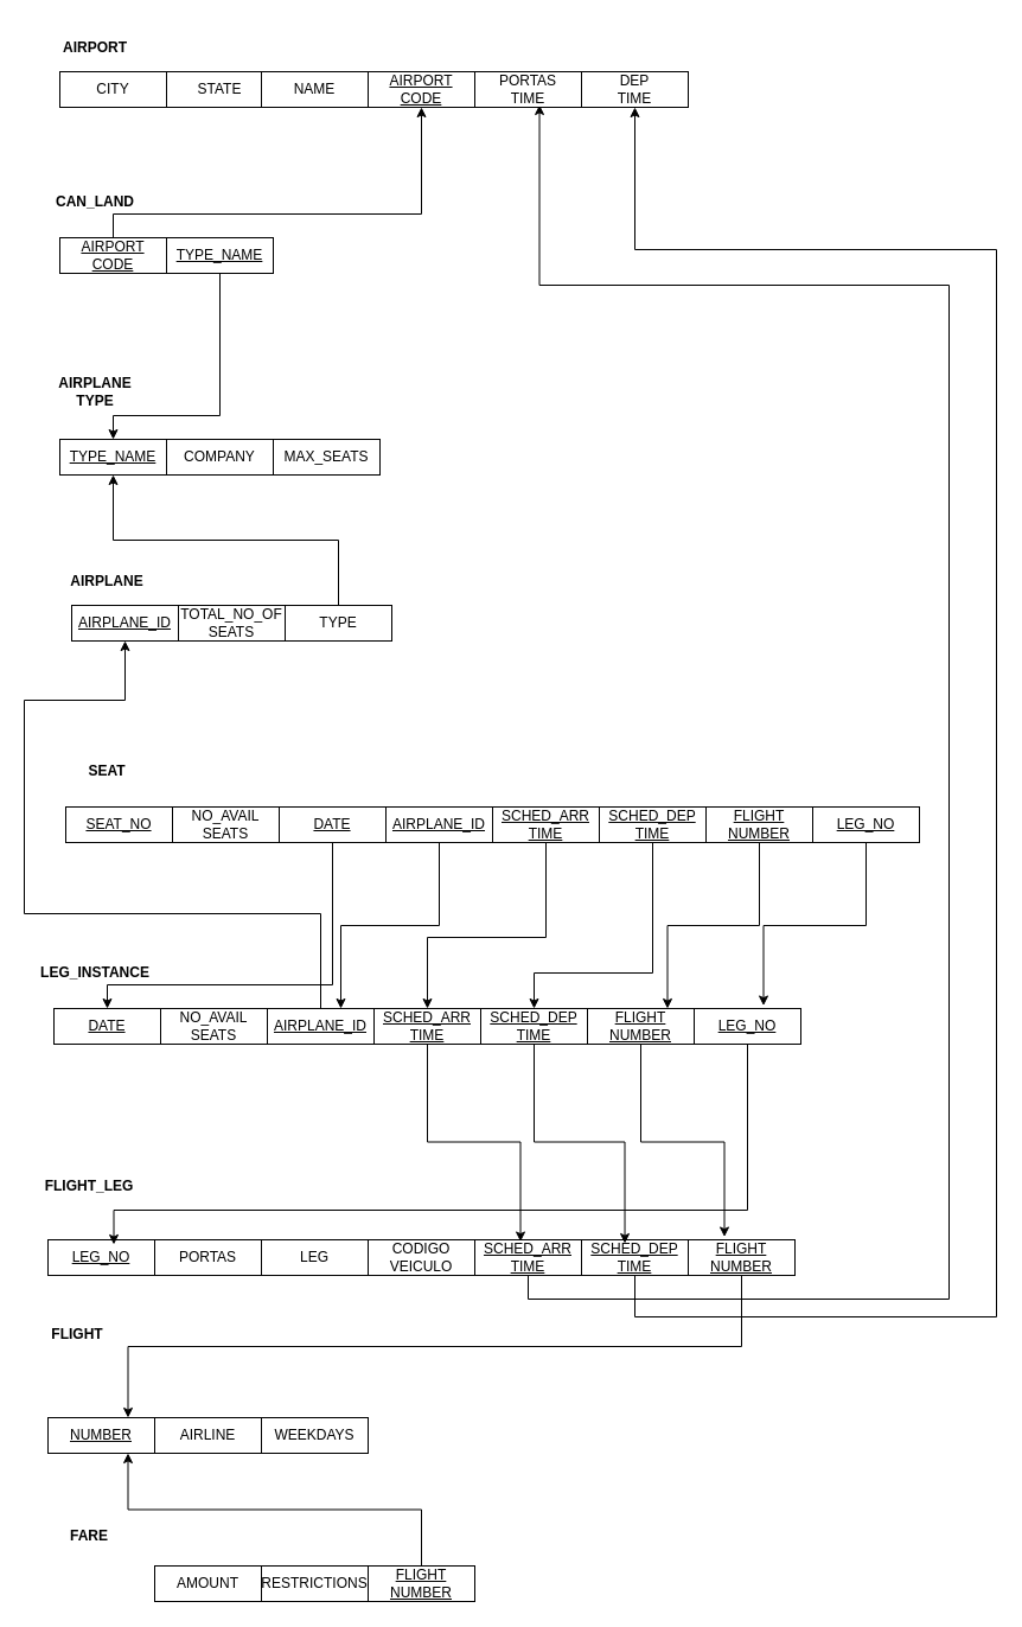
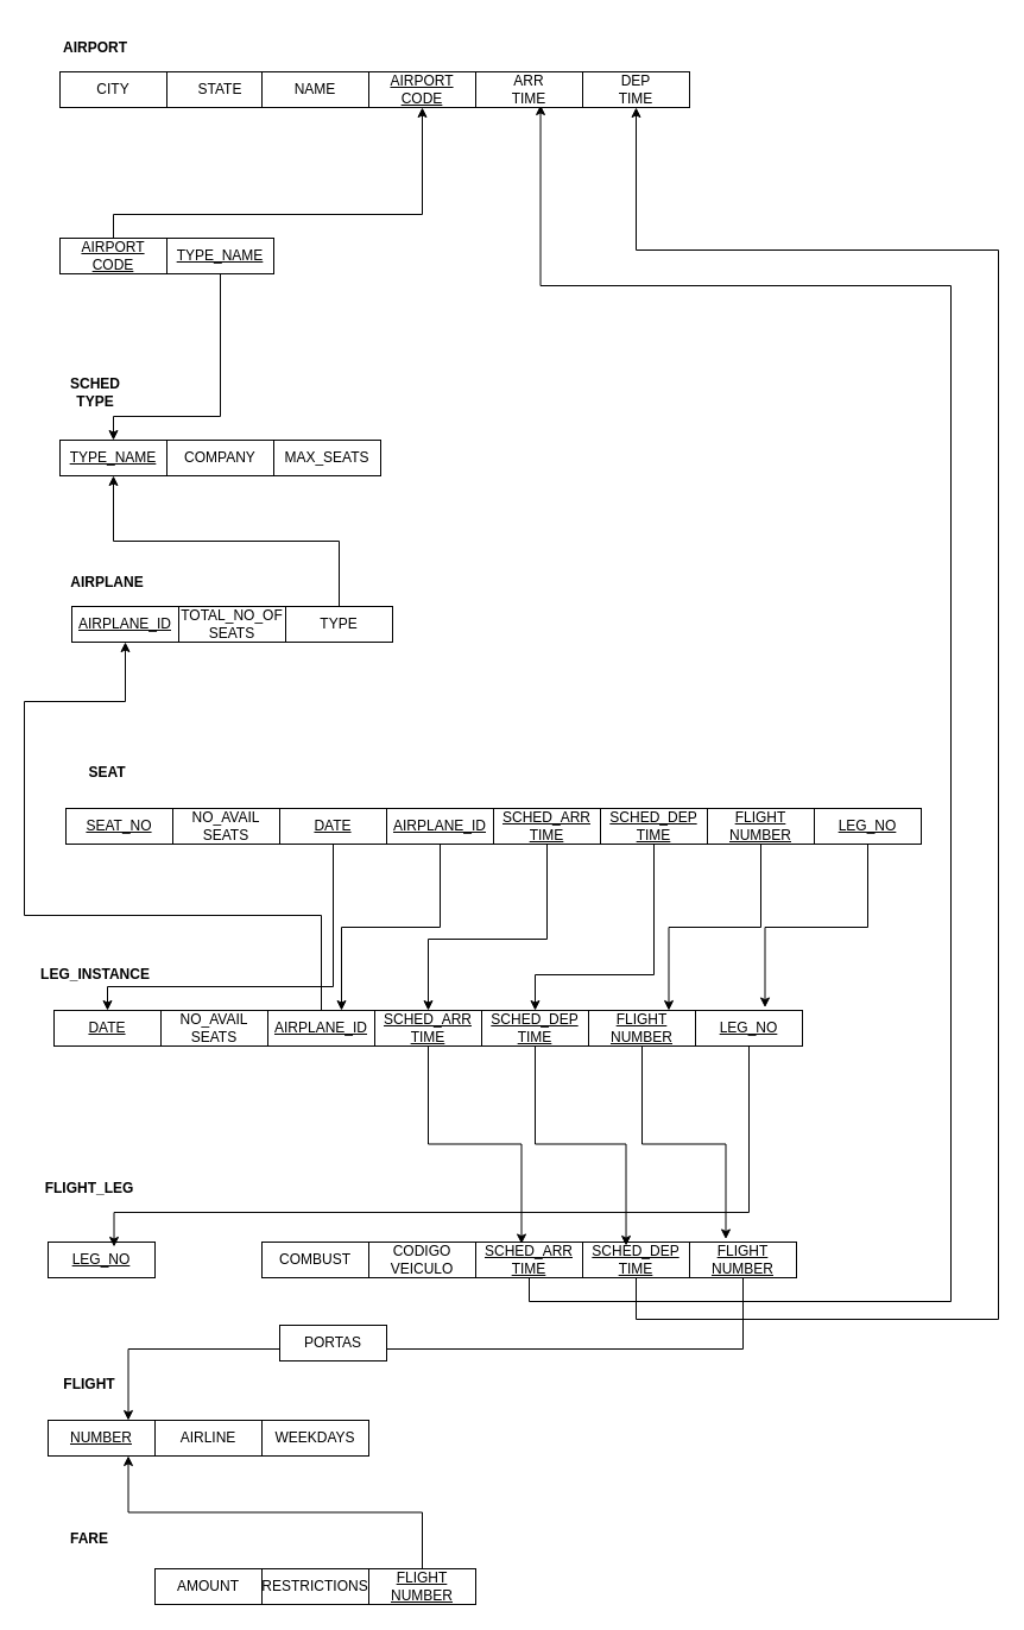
  <mxCell id="0" />
  <mxCell id="1" parent="0" />
  <mxCell id="2" value="&lt;b&gt;AIRPORT&lt;/b&gt;" style="text;html=1;strokeColor=none;fillColor=none;align=center;verticalAlign=middle;whiteSpace=wrap;rounded=0;" vertex="1" parent="1"><mxGeometry x="40" y="20" width="80" height="40" as="geometry" /></mxCell>
  <mxCell id="3" value="CITY" style="rounded=0;whiteSpace=wrap;html=1;" vertex="1" parent="1"><mxGeometry x="50" y="60" width="90" height="30" as="geometry" /></mxCell>
  <mxCell id="4" style="edgeStyle=orthogonalEdgeStyle;rounded=0;orthogonalLoop=1;jettySize=auto;html=1;exitX=0.5;exitY=0;exitDx=0;exitDy=0;entryX=0.75;entryY=1;entryDx=0;entryDy=0;" edge="1" parent="1" source="5" target="37"><mxGeometry relative="1" as="geometry" /></mxCell>
  <mxCell id="5" value="&lt;u&gt;FLIGHT&lt;br&gt;NUMBER&lt;/u&gt;" style="rounded=0;whiteSpace=wrap;html=1;" vertex="1" parent="1"><mxGeometry x="310" y="1320" width="90" height="30" as="geometry" /></mxCell>
  <mxCell id="6" value="STATE" style="rounded=0;whiteSpace=wrap;html=1;" vertex="1" parent="1"><mxGeometry x="140" y="60" width="90" height="30" as="geometry" /></mxCell>
  <mxCell id="7" value="NAME" style="rounded=0;whiteSpace=wrap;html=1;" vertex="1" parent="1"><mxGeometry x="220" y="60" width="90" height="30" as="geometry" /></mxCell>
  <mxCell id="8" value="&lt;u&gt;TYPE_NAME&lt;/u&gt;" style="rounded=0;whiteSpace=wrap;html=1;" vertex="1" parent="1"><mxGeometry x="50" y="370" width="90" height="30" as="geometry" /></mxCell>
  <mxCell id="9" value="&lt;u&gt;AIRPORT&lt;br&gt;CODE&lt;/u&gt;" style="rounded=0;whiteSpace=wrap;html=1;" vertex="1" parent="1"><mxGeometry x="310" y="60" width="90" height="30" as="geometry" /></mxCell>
- <mxCell id="10" value="&lt;b&gt;FLIGHT&lt;/b&gt;" style="text;html=1;strokeColor=none;fillColor=none;align=center;verticalAlign=middle;whiteSpace=wrap;rounded=0;" vertex="1" parent="1"><mxGeometry x="25" y="1105" width="80" height="40" as="geometry" /></mxCell>
+ <mxCell id="10" value="&lt;b&gt;FLIGHT&lt;/b&gt;" style="text;html=1;strokeColor=none;fillColor=none;align=center;verticalAlign=middle;whiteSpace=wrap;rounded=0;" vertex="1" parent="1"><mxGeometry x="35" y="1145" width="80" height="40" as="geometry" /></mxCell>
  <mxCell id="11" value="&lt;b&gt;AIRPLANE&lt;/b&gt;" style="text;html=1;strokeColor=none;fillColor=none;align=center;verticalAlign=middle;whiteSpace=wrap;rounded=0;" vertex="1" parent="1"><mxGeometry x="50" y="470" width="80" height="40" as="geometry" /></mxCell>
- <mxCell id="12" value="&lt;b&gt;AIRPLANE&lt;br&gt;TYPE&lt;br&gt;&lt;/b&gt;" style="text;html=1;strokeColor=none;fillColor=none;align=center;verticalAlign=middle;whiteSpace=wrap;rounded=0;" vertex="1" parent="1"><mxGeometry x="40" y="310" width="80" height="40" as="geometry" /></mxCell>
- <mxCell id="13" value="&lt;b&gt;CAN_LAND&lt;/b&gt;" style="text;html=1;strokeColor=none;fillColor=none;align=center;verticalAlign=middle;whiteSpace=wrap;rounded=0;" vertex="1" parent="1"><mxGeometry x="40" y="150" width="80" height="40" as="geometry" /></mxCell>
+ <mxCell id="12" value="&lt;b&gt;SCHED&lt;br&gt;TYPE&lt;br&gt;&lt;/b&gt;" style="text;html=1;strokeColor=none;fillColor=none;align=center;verticalAlign=middle;whiteSpace=wrap;rounded=0;" vertex="1" parent="1"><mxGeometry x="40" y="310" width="80" height="40" as="geometry" /></mxCell>
  <mxCell id="14" value="&lt;b&gt;FLIGHT_LEG&lt;br&gt;&lt;/b&gt;" style="text;html=1;strokeColor=none;fillColor=none;align=center;verticalAlign=middle;whiteSpace=wrap;rounded=0;" vertex="1" parent="1"><mxGeometry x="35" y="980" width="80" height="40" as="geometry" /></mxCell>
  <mxCell id="15" value="COMPANY" style="rounded=0;whiteSpace=wrap;html=1;" vertex="1" parent="1"><mxGeometry x="140" y="370" width="90" height="30" as="geometry" /></mxCell>
  <mxCell id="16" value="MAX_SEATS" style="rounded=0;whiteSpace=wrap;html=1;" vertex="1" parent="1"><mxGeometry x="230" y="370" width="90" height="30" as="geometry" /></mxCell>
  <mxCell id="17" style="edgeStyle=orthogonalEdgeStyle;rounded=0;orthogonalLoop=1;jettySize=auto;html=1;exitX=0.5;exitY=0;exitDx=0;exitDy=0;entryX=0.5;entryY=1;entryDx=0;entryDy=0;" edge="1" parent="1" source="18" target="8"><mxGeometry relative="1" as="geometry" /></mxCell>
  <mxCell id="18" value="TYPE" style="rounded=0;whiteSpace=wrap;html=1;" vertex="1" parent="1"><mxGeometry x="240" y="510" width="90" height="30" as="geometry" /></mxCell>
  <mxCell id="19" value="&lt;u&gt;AIRPLANE_ID&lt;/u&gt;" style="rounded=0;whiteSpace=wrap;html=1;" vertex="1" parent="1"><mxGeometry x="60" y="510" width="90" height="30" as="geometry" /></mxCell>
  <mxCell id="20" value="TOTAL_NO_OF&lt;br&gt;SEATS" style="rounded=0;whiteSpace=wrap;html=1;" vertex="1" parent="1"><mxGeometry x="150" y="510" width="90" height="30" as="geometry" /></mxCell>
  <mxCell id="21" style="edgeStyle=orthogonalEdgeStyle;rounded=0;orthogonalLoop=1;jettySize=auto;html=1;exitX=0.5;exitY=1;exitDx=0;exitDy=0;entryX=0.5;entryY=0;entryDx=0;entryDy=0;" edge="1" parent="1" source="22" target="8"><mxGeometry relative="1" as="geometry"><Array as="points"><mxPoint x="185" y="350" /><mxPoint x="95" y="350" /></Array></mxGeometry></mxCell>
  <mxCell id="22" value="&lt;u&gt;TYPE_NAME&lt;/u&gt;" style="rounded=0;whiteSpace=wrap;html=1;" vertex="1" parent="1"><mxGeometry x="140" y="200" width="90" height="30" as="geometry" /></mxCell>
  <mxCell id="23" style="edgeStyle=orthogonalEdgeStyle;rounded=0;orthogonalLoop=1;jettySize=auto;html=1;exitX=0.5;exitY=0;exitDx=0;exitDy=0;entryX=0.5;entryY=1;entryDx=0;entryDy=0;" edge="1" parent="1" source="24" target="9"><mxGeometry relative="1" as="geometry"><Array as="points"><mxPoint x="95" y="180" /><mxPoint x="355" y="180" /></Array></mxGeometry></mxCell>
  <mxCell id="24" value="&lt;u&gt;AIRPORT&lt;br&gt;CODE&lt;br&gt;&lt;/u&gt;" style="rounded=0;whiteSpace=wrap;html=1;" vertex="1" parent="1"><mxGeometry x="50" y="200" width="90" height="30" as="geometry" /></mxCell>
  <mxCell id="25" value="&lt;u&gt;LEG_NO&lt;/u&gt;" style="rounded=0;whiteSpace=wrap;html=1;" vertex="1" parent="1"><mxGeometry x="40" y="1045" width="90" height="30" as="geometry" /></mxCell>
  <mxCell id="26" style="edgeStyle=orthogonalEdgeStyle;rounded=0;orthogonalLoop=1;jettySize=auto;html=1;exitX=0.5;exitY=1;exitDx=0;exitDy=0;entryX=0.75;entryY=0;entryDx=0;entryDy=0;" edge="1" parent="1" source="27" target="37"><mxGeometry relative="1" as="geometry" /></mxCell>
  <mxCell id="27" value="&lt;u&gt;FLIGHT&lt;br&gt;NUMBER&lt;/u&gt;" style="rounded=0;whiteSpace=wrap;html=1;" vertex="1" parent="1"><mxGeometry x="580" y="1045" width="90" height="30" as="geometry" /></mxCell>
  <mxCell id="28" style="edgeStyle=orthogonalEdgeStyle;rounded=0;orthogonalLoop=1;jettySize=auto;html=1;exitX=0.5;exitY=1;exitDx=0;exitDy=0;" edge="1" parent="1" source="29" target="70"><mxGeometry relative="1" as="geometry"><mxPoint x="850" y="130" as="targetPoint" /><Array as="points"><mxPoint x="535" y="1110" /><mxPoint x="840" y="1110" /><mxPoint x="840" y="210" /><mxPoint x="535" y="210" /></Array></mxGeometry></mxCell>
  <mxCell id="29" value="&lt;u&gt;SCHED_DEP&lt;br&gt;TIME&lt;/u&gt;" style="rounded=0;whiteSpace=wrap;html=1;" vertex="1" parent="1"><mxGeometry x="490" y="1045" width="90" height="30" as="geometry" /></mxCell>
  <mxCell id="30" style="edgeStyle=orthogonalEdgeStyle;rounded=0;orthogonalLoop=1;jettySize=auto;html=1;exitX=0.5;exitY=1;exitDx=0;exitDy=0;entryX=0.606;entryY=0.933;entryDx=0;entryDy=0;entryPerimeter=0;" edge="1" parent="1" source="31" target="69"><mxGeometry relative="1" as="geometry"><mxPoint x="790" y="110" as="targetPoint" /><Array as="points"><mxPoint x="445" y="1095" /><mxPoint x="800" y="1095" /><mxPoint x="800" y="240" /><mxPoint x="455" y="240" /></Array></mxGeometry></mxCell>
  <mxCell id="31" value="&lt;u&gt;SCHED_ARR&lt;br&gt;TIME&lt;/u&gt;" style="rounded=0;whiteSpace=wrap;html=1;" vertex="1" parent="1"><mxGeometry x="400" y="1045" width="90" height="30" as="geometry" /></mxCell>
  <mxCell id="32" value="WEEKDAYS" style="rounded=0;whiteSpace=wrap;html=1;" vertex="1" parent="1"><mxGeometry x="220" y="1195" width="90" height="30" as="geometry" /></mxCell>
  <mxCell id="33" value="CODIGO&lt;br&gt;VEICULO" style="rounded=0;whiteSpace=wrap;html=1;" vertex="1" parent="1"><mxGeometry x="310" y="1045" width="90" height="30" as="geometry" /></mxCell>
  <mxCell id="34" style="edgeStyle=orthogonalEdgeStyle;rounded=0;orthogonalLoop=1;jettySize=auto;html=1;exitX=0.5;exitY=0;exitDx=0;exitDy=0;entryX=0.5;entryY=1;entryDx=0;entryDy=0;" edge="1" parent="1" source="35" target="19"><mxGeometry relative="1" as="geometry"><Array as="points"><mxPoint x="270" y="770" /><mxPoint x="20" y="770" /><mxPoint x="20" y="590" /><mxPoint x="105" y="590" /></Array></mxGeometry></mxCell>
  <mxCell id="35" value="&lt;u&gt;AIRPLANE_ID&lt;/u&gt;" style="rounded=0;whiteSpace=wrap;html=1;" vertex="1" parent="1"><mxGeometry x="225" y="850" width="90" height="30" as="geometry" /></mxCell>
  <mxCell id="36" value="AIRLINE" style="rounded=0;whiteSpace=wrap;html=1;" vertex="1" parent="1"><mxGeometry x="130" y="1195" width="90" height="30" as="geometry" /></mxCell>
  <mxCell id="37" value="&lt;u&gt;NUMBER&lt;/u&gt;" style="rounded=0;whiteSpace=wrap;html=1;" vertex="1" parent="1"><mxGeometry x="40" y="1195" width="90" height="30" as="geometry" /></mxCell>
- <mxCell id="38" value="LEG" style="rounded=0;whiteSpace=wrap;html=1;" vertex="1" parent="1"><mxGeometry x="220" y="1045" width="90" height="30" as="geometry" /></mxCell>
- <mxCell id="39" value="PORTAS" style="rounded=0;whiteSpace=wrap;html=1;" vertex="1" parent="1"><mxGeometry x="130" y="1045" width="90" height="30" as="geometry" /></mxCell>
+ <mxCell id="38" value="COMBUST" style="rounded=0;whiteSpace=wrap;html=1;" vertex="1" parent="1"><mxGeometry x="220" y="1045" width="90" height="30" as="geometry" /></mxCell>
+ <mxCell id="39" value="PORTAS" style="rounded=0;whiteSpace=wrap;html=1;" vertex="1" parent="1"><mxGeometry x="235" y="1115" width="90" height="30" as="geometry" /></mxCell>
  <mxCell id="40" value="&lt;b&gt;FARE&lt;br&gt;&lt;/b&gt;" style="text;html=1;strokeColor=none;fillColor=none;align=center;verticalAlign=middle;whiteSpace=wrap;rounded=0;" vertex="1" parent="1"><mxGeometry x="35" y="1275" width="80" height="40" as="geometry" /></mxCell>
  <mxCell id="41" value="RESTRICTIONS" style="rounded=0;whiteSpace=wrap;html=1;" vertex="1" parent="1"><mxGeometry x="220" y="1320" width="90" height="30" as="geometry" /></mxCell>
  <mxCell id="42" value="AMOUNT" style="rounded=0;whiteSpace=wrap;html=1;" vertex="1" parent="1"><mxGeometry x="130" y="1320" width="90" height="30" as="geometry" /></mxCell>
  <mxCell id="43" value="&lt;b&gt;LEG_INSTANCE&lt;/b&gt;" style="text;html=1;strokeColor=none;fillColor=none;align=center;verticalAlign=middle;whiteSpace=wrap;rounded=0;" vertex="1" parent="1"><mxGeometry x="40" y="800" width="80" height="40" as="geometry" /></mxCell>
  <mxCell id="44" value="&lt;u&gt;DATE&lt;/u&gt;" style="rounded=0;whiteSpace=wrap;html=1;" vertex="1" parent="1"><mxGeometry x="45" y="850" width="90" height="30" as="geometry" /></mxCell>
  <mxCell id="45" value="NO_AVAIL&lt;br&gt;SEATS" style="rounded=0;whiteSpace=wrap;html=1;" vertex="1" parent="1"><mxGeometry x="135" y="850" width="90" height="30" as="geometry" /></mxCell>
  <mxCell id="46" style="edgeStyle=orthogonalEdgeStyle;rounded=0;orthogonalLoop=1;jettySize=auto;html=1;exitX=0.5;exitY=1;exitDx=0;exitDy=0;entryX=0.428;entryY=0.05;entryDx=0;entryDy=0;entryPerimeter=0;" edge="1" parent="1" source="47" target="31"><mxGeometry relative="1" as="geometry" /></mxCell>
  <mxCell id="47" value="&lt;u&gt;SCHED_ARR&lt;br&gt;TIME&lt;/u&gt;" style="rounded=0;whiteSpace=wrap;html=1;" vertex="1" parent="1"><mxGeometry x="315" y="850" width="90" height="30" as="geometry" /></mxCell>
  <mxCell id="48" style="edgeStyle=orthogonalEdgeStyle;rounded=0;orthogonalLoop=1;jettySize=auto;html=1;exitX=0.5;exitY=1;exitDx=0;exitDy=0;entryX=0.406;entryY=0.1;entryDx=0;entryDy=0;entryPerimeter=0;" edge="1" parent="1" source="49" target="29"><mxGeometry relative="1" as="geometry" /></mxCell>
  <mxCell id="49" value="&lt;u&gt;SCHED_DEP&lt;br&gt;TIME&lt;/u&gt;" style="rounded=0;whiteSpace=wrap;html=1;" vertex="1" parent="1"><mxGeometry x="405" y="850" width="90" height="30" as="geometry" /></mxCell>
  <mxCell id="50" style="edgeStyle=orthogonalEdgeStyle;rounded=0;orthogonalLoop=1;jettySize=auto;html=1;exitX=0.5;exitY=1;exitDx=0;exitDy=0;entryX=0.339;entryY=-0.083;entryDx=0;entryDy=0;entryPerimeter=0;" edge="1" parent="1" source="51" target="27"><mxGeometry relative="1" as="geometry" /></mxCell>
  <mxCell id="51" value="&lt;u&gt;FLIGHT&lt;br&gt;NUMBER&lt;/u&gt;" style="rounded=0;whiteSpace=wrap;html=1;" vertex="1" parent="1"><mxGeometry x="495" y="850" width="90" height="30" as="geometry" /></mxCell>
  <mxCell id="52" style="edgeStyle=orthogonalEdgeStyle;rounded=0;orthogonalLoop=1;jettySize=auto;html=1;exitX=0.5;exitY=1;exitDx=0;exitDy=0;entryX=0.617;entryY=0.133;entryDx=0;entryDy=0;entryPerimeter=0;" edge="1" parent="1" source="53" target="25"><mxGeometry relative="1" as="geometry"><Array as="points"><mxPoint x="630" y="1020" /><mxPoint x="96" y="1020" /></Array></mxGeometry></mxCell>
  <mxCell id="53" value="&lt;u&gt;LEG_NO&lt;/u&gt;" style="rounded=0;whiteSpace=wrap;html=1;" vertex="1" parent="1"><mxGeometry x="585" y="850" width="90" height="30" as="geometry" /></mxCell>
  <mxCell id="54" value="&lt;b&gt;SEAT&lt;/b&gt;" style="text;html=1;strokeColor=none;fillColor=none;align=center;verticalAlign=middle;whiteSpace=wrap;rounded=0;" vertex="1" parent="1"><mxGeometry x="50" y="630" width="80" height="40" as="geometry" /></mxCell>
  <mxCell id="55" value="&lt;u&gt;SEAT_NO&lt;/u&gt;" style="rounded=0;whiteSpace=wrap;html=1;" vertex="1" parent="1"><mxGeometry x="55" y="680" width="90" height="30" as="geometry" /></mxCell>
  <mxCell id="56" value="NO_AVAIL&lt;br&gt;SEATS" style="rounded=0;whiteSpace=wrap;html=1;" vertex="1" parent="1"><mxGeometry x="145" y="680" width="90" height="30" as="geometry" /></mxCell>
  <mxCell id="57" style="edgeStyle=orthogonalEdgeStyle;rounded=0;orthogonalLoop=1;jettySize=auto;html=1;exitX=0.5;exitY=1;exitDx=0;exitDy=0;entryX=0.689;entryY=0;entryDx=0;entryDy=0;entryPerimeter=0;" edge="1" parent="1" source="58" target="35"><mxGeometry relative="1" as="geometry" /></mxCell>
  <mxCell id="58" value="&lt;u&gt;AIRPLANE_ID&lt;/u&gt;" style="rounded=0;whiteSpace=wrap;html=1;" vertex="1" parent="1"><mxGeometry x="325" y="680" width="90" height="30" as="geometry" /></mxCell>
  <mxCell id="59" style="edgeStyle=orthogonalEdgeStyle;rounded=0;orthogonalLoop=1;jettySize=auto;html=1;exitX=0.5;exitY=1;exitDx=0;exitDy=0;entryX=0.5;entryY=0;entryDx=0;entryDy=0;" edge="1" parent="1" source="60" target="47"><mxGeometry relative="1" as="geometry"><Array as="points"><mxPoint x="460" y="790" /><mxPoint x="360" y="790" /></Array></mxGeometry></mxCell>
  <mxCell id="60" value="&lt;u&gt;SCHED_ARR&lt;br&gt;TIME&lt;/u&gt;" style="rounded=0;whiteSpace=wrap;html=1;" vertex="1" parent="1"><mxGeometry x="415" y="680" width="90" height="30" as="geometry" /></mxCell>
  <mxCell id="61" style="edgeStyle=orthogonalEdgeStyle;rounded=0;orthogonalLoop=1;jettySize=auto;html=1;exitX=0.5;exitY=1;exitDx=0;exitDy=0;entryX=0.5;entryY=0;entryDx=0;entryDy=0;" edge="1" parent="1" source="62" target="49"><mxGeometry relative="1" as="geometry"><Array as="points"><mxPoint x="550" y="820" /><mxPoint x="450" y="820" /></Array></mxGeometry></mxCell>
  <mxCell id="62" value="&lt;u&gt;SCHED_DEP&lt;br&gt;TIME&lt;/u&gt;" style="rounded=0;whiteSpace=wrap;html=1;" vertex="1" parent="1"><mxGeometry x="505" y="680" width="90" height="30" as="geometry" /></mxCell>
  <mxCell id="63" style="edgeStyle=orthogonalEdgeStyle;rounded=0;orthogonalLoop=1;jettySize=auto;html=1;exitX=0.5;exitY=1;exitDx=0;exitDy=0;entryX=0.75;entryY=0;entryDx=0;entryDy=0;" edge="1" parent="1" source="64" target="51"><mxGeometry relative="1" as="geometry" /></mxCell>
  <mxCell id="64" value="&lt;u&gt;FLIGHT&lt;br&gt;NUMBER&lt;/u&gt;" style="rounded=0;whiteSpace=wrap;html=1;" vertex="1" parent="1"><mxGeometry x="595" y="680" width="90" height="30" as="geometry" /></mxCell>
  <mxCell id="65" style="edgeStyle=orthogonalEdgeStyle;rounded=0;orthogonalLoop=1;jettySize=auto;html=1;exitX=0.5;exitY=1;exitDx=0;exitDy=0;entryX=0.65;entryY=-0.083;entryDx=0;entryDy=0;entryPerimeter=0;" edge="1" parent="1" source="66" target="53"><mxGeometry relative="1" as="geometry" /></mxCell>
  <mxCell id="66" value="&lt;u&gt;LEG_NO&lt;/u&gt;" style="rounded=0;whiteSpace=wrap;html=1;" vertex="1" parent="1"><mxGeometry x="685" y="680" width="90" height="30" as="geometry" /></mxCell>
  <mxCell id="67" style="edgeStyle=orthogonalEdgeStyle;rounded=0;orthogonalLoop=1;jettySize=auto;html=1;exitX=0.5;exitY=1;exitDx=0;exitDy=0;entryX=0.5;entryY=0;entryDx=0;entryDy=0;" edge="1" parent="1" source="68" target="44"><mxGeometry relative="1" as="geometry"><Array as="points"><mxPoint x="280" y="830" /><mxPoint x="90" y="830" /></Array></mxGeometry></mxCell>
  <mxCell id="68" value="&lt;u&gt;DATE&lt;/u&gt;" style="rounded=0;whiteSpace=wrap;html=1;" vertex="1" parent="1"><mxGeometry x="235" y="680" width="90" height="30" as="geometry" /></mxCell>
- <mxCell id="69" value="PORTAS&lt;br&gt;TIME" style="rounded=0;whiteSpace=wrap;html=1;" vertex="1" parent="1"><mxGeometry x="400" y="60" width="90" height="30" as="geometry" /></mxCell>
+ <mxCell id="69" value="ARR&lt;br&gt;TIME" style="rounded=0;whiteSpace=wrap;html=1;" vertex="1" parent="1"><mxGeometry x="400" y="60" width="90" height="30" as="geometry" /></mxCell>
  <mxCell id="70" value="DEP&lt;br&gt;TIME" style="rounded=0;whiteSpace=wrap;html=1;" vertex="1" parent="1"><mxGeometry x="490" y="60" width="90" height="30" as="geometry" /></mxCell>
